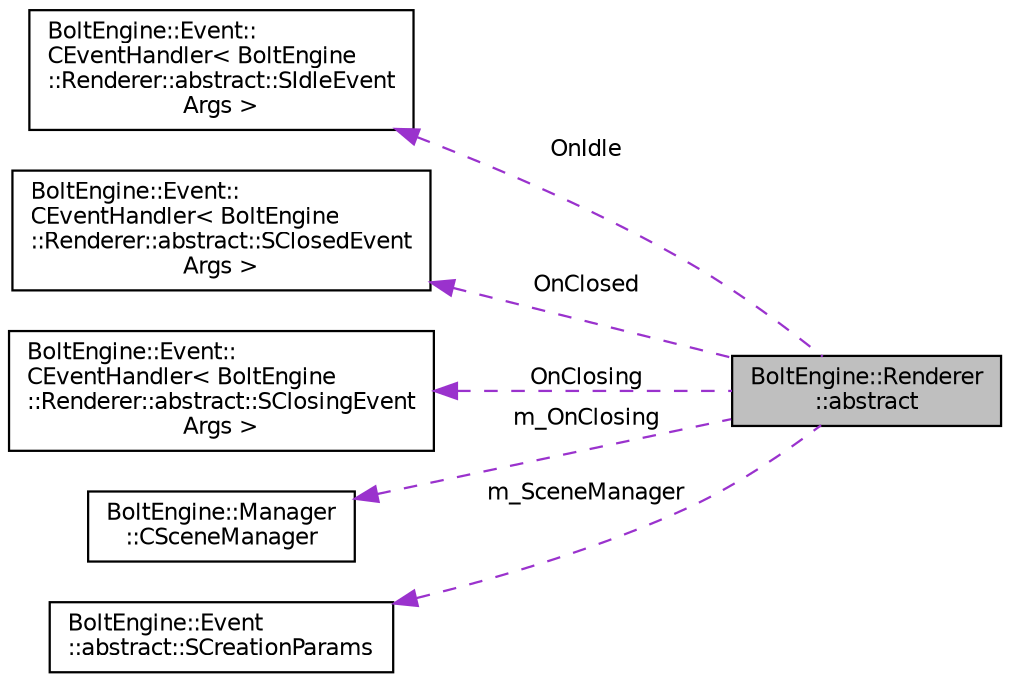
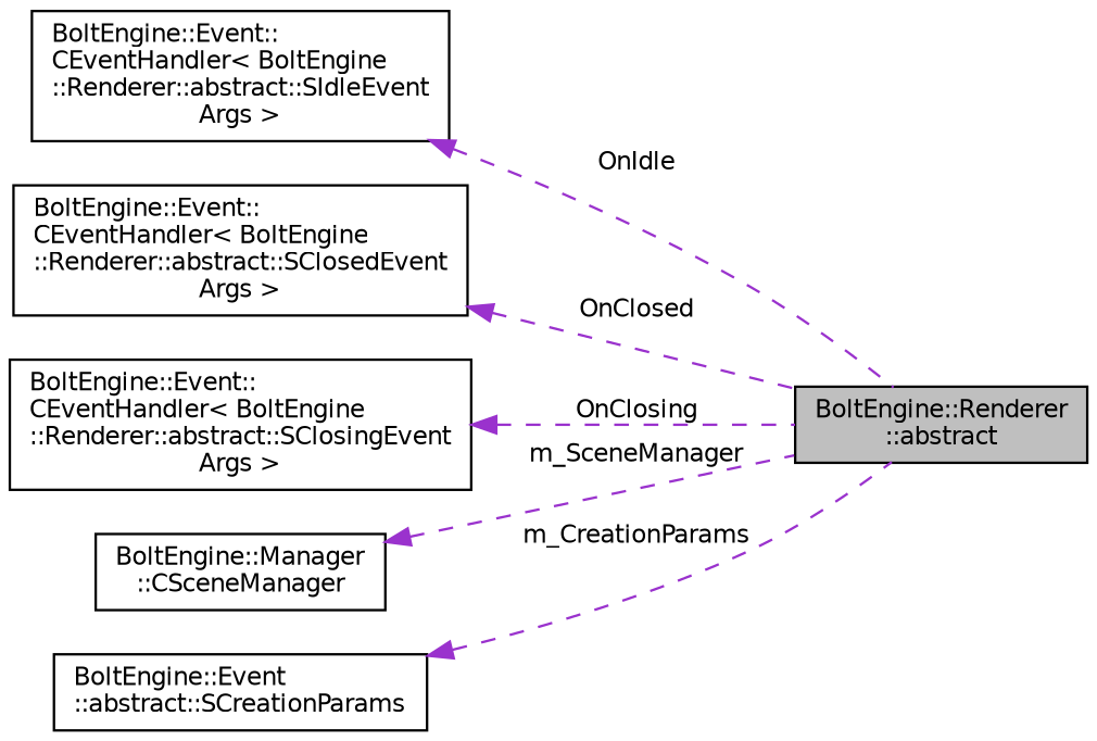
  digraph {
    rankdir=LR
    node [color=black fillcolor=white fontname=Helvetica fontsize=10 shape=record style=filled]
    edge [color=darkorchid3 dir=back fontname=Helvetica fontsize=10 labelfontname=Helvetica labelfontsize=10 style=dashed]
    n1 [fillcolor=grey75 fontcolor=black height=0.2 label="BoltEngine::Renderer\l::abstract" width=0.4]
    n2 [height=0.2 label="BoltEngine::Event::\lCEventHandler\< BoltEngine\l::Renderer::abstract::SIdleEvent\lArgs \>" width=0.4]
    n3 [height=0.2 label="BoltEngine::Event::\lCEventHandler\< BoltEngine\l::Renderer::abstract::SClosedEvent\lArgs \>" width=0.4]
    n4 [height=0.2 label="BoltEngine::Event::\lCEventHandler\< BoltEngine\l::Renderer::abstract::SClosingEvent\lArgs \>" width=0.4]
    n5 [height=0.2 label="BoltEngine::Manager\l::CSceneManager" width=0.4]
    n6 [height=0.2 label="BoltEngine::Event\l::abstract::SCreationParams" width=0.4]
    n2 -> n1 [label=" OnIdle"]
    n3 -> n1 [label=" OnClosed"]
    n4 -> n1 [label=" OnClosing"]
-   n5 -> n1 [label=" m_OnClosing"]
-   n6 -> n1 [label=" m_SceneManager"]
+   n5 -> n1 [label=" m_SceneManager"]
+   n6 -> n1 [label=" m_CreationParams"]
  }
